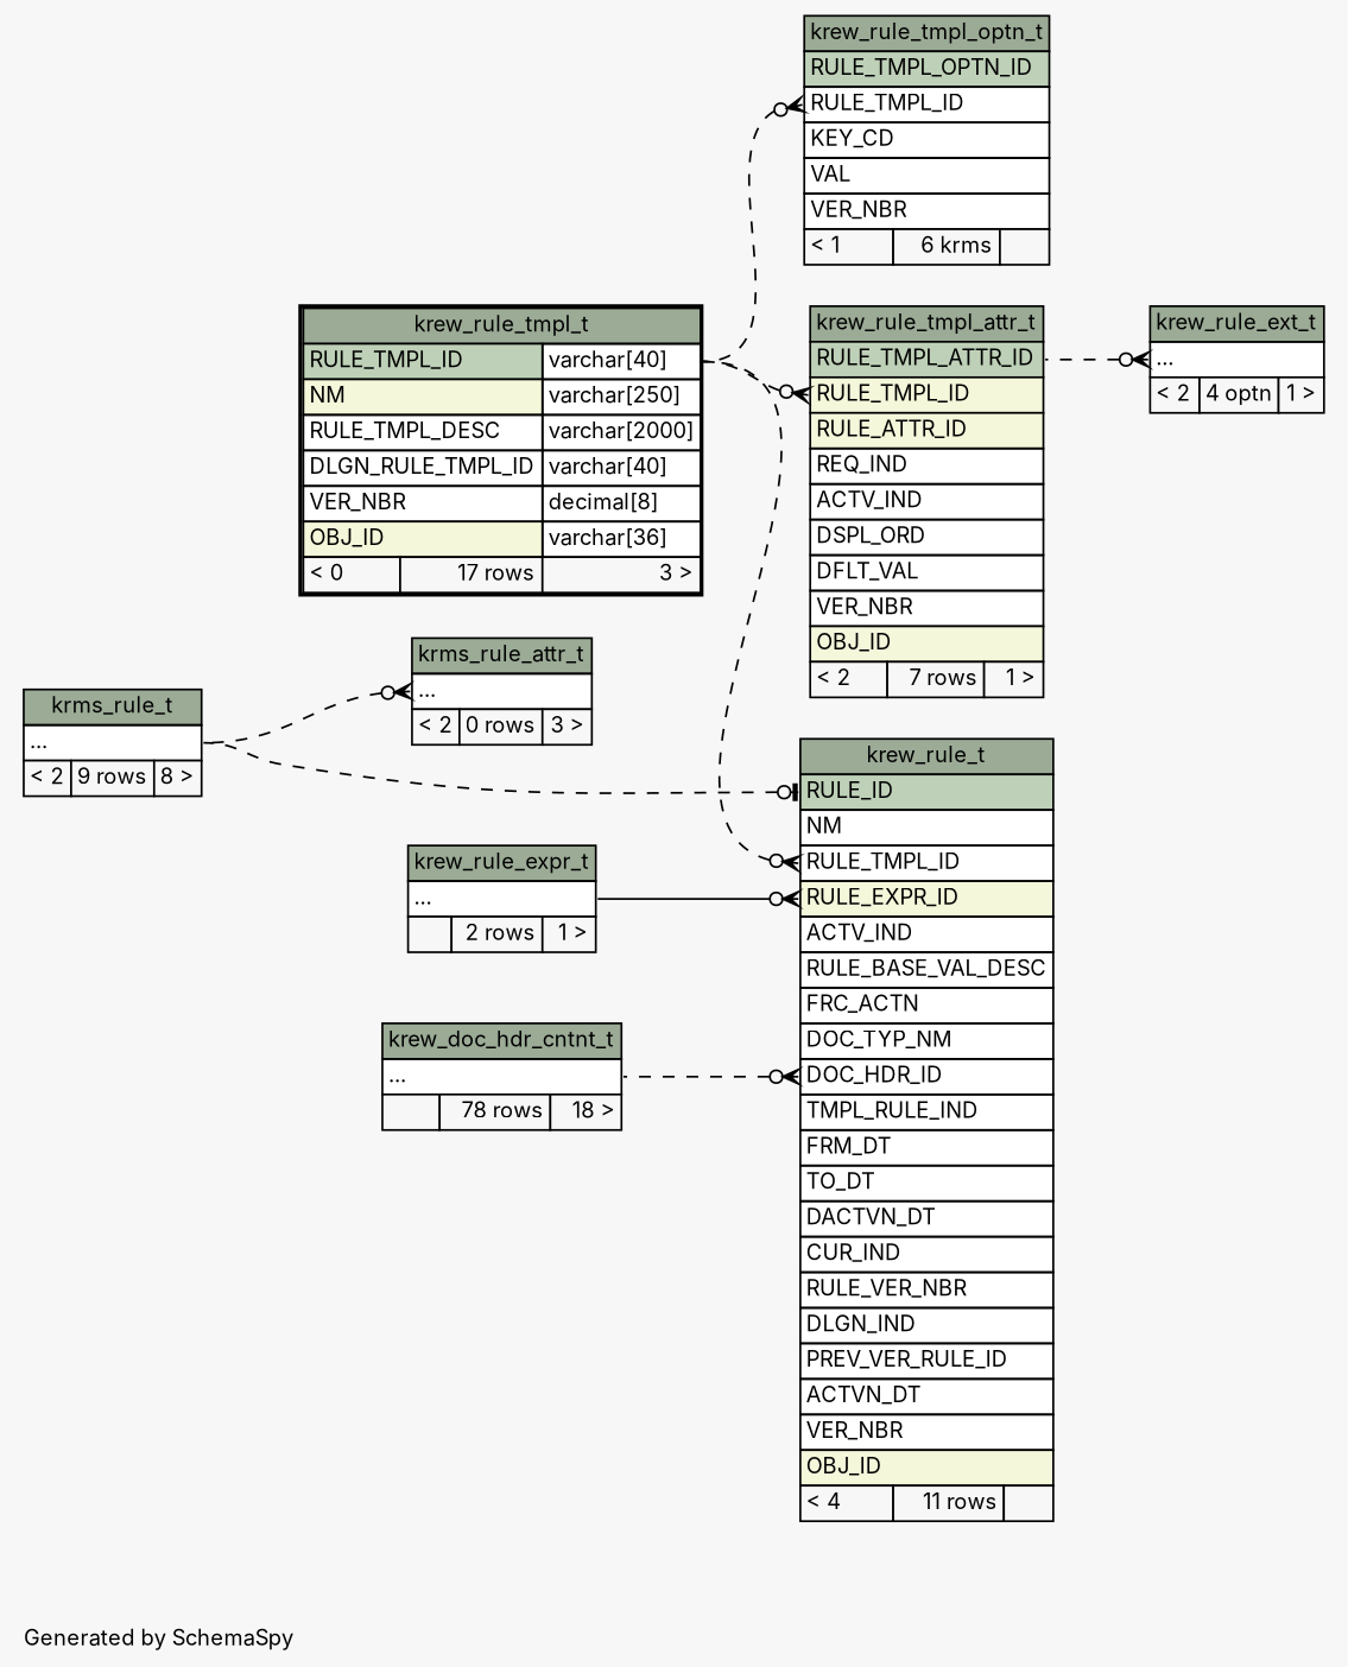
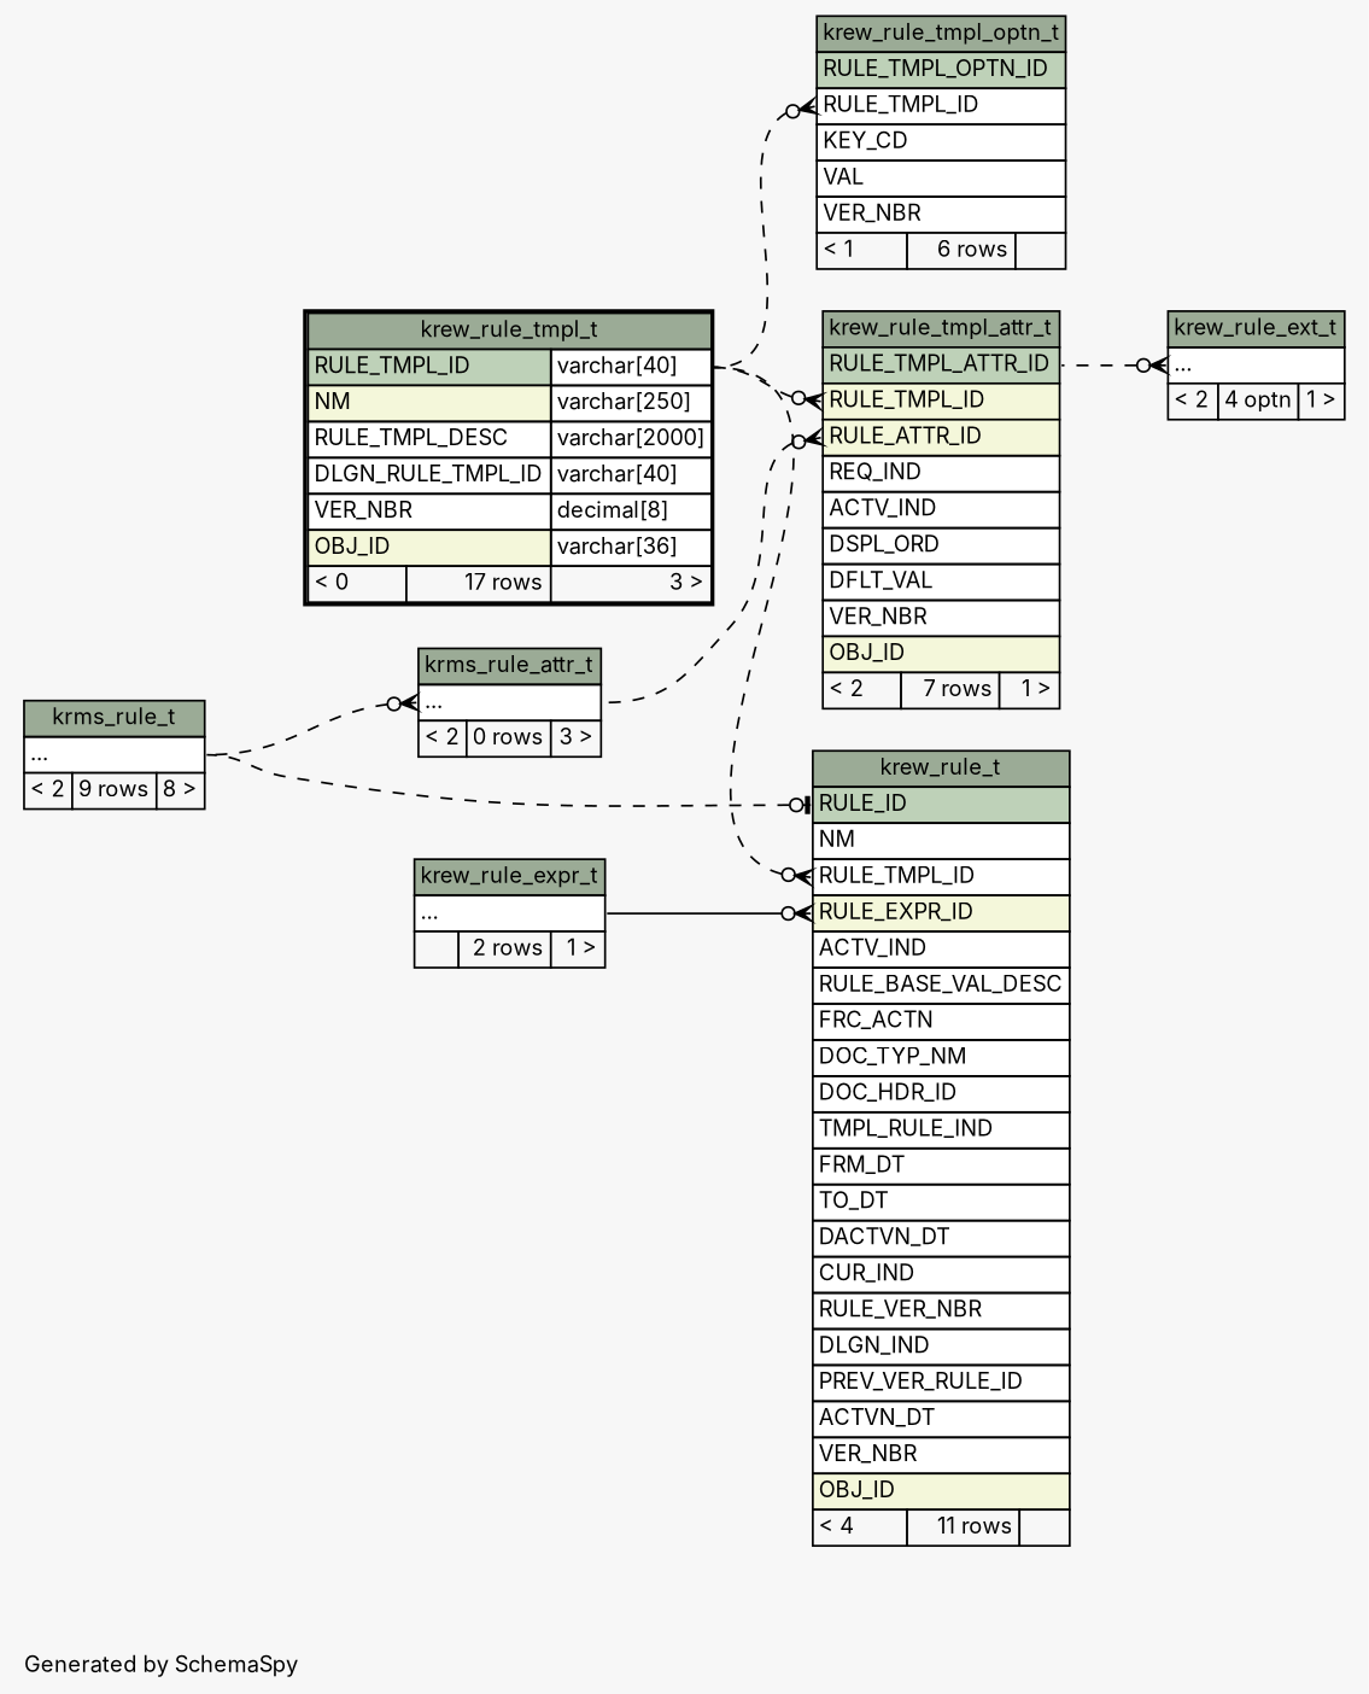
  digraph {
    bgcolor="#f7f7f7"
    fontname=Inter
    fontsize=11
    label="\nGenerated by SchemaSpy"
    labeljust=l
    nodesep=0.18
    rankdir=RL
    ranksep=0.46
    node [fontname=Inter fontsize=11 shape=plaintext]
    edge [arrowhead=none arrowsize=0.8 arrowtail=crowodot dir=back fontname=Inter headport="elipses:e" style=dashed tailport="RULE_TMPL_ID:w"]
    n1 [label=<     <TABLE BORDER="0" CELLBORDER="1" CELLSPACING="0" BGCOLOR="#ffffff">       <TR><TD COLSPAN="3" BGCOLOR="#9bab96" ALIGN="CENTER">krew_rule_ext_t</TD></TR>       <TR><TD PORT="elipses" COLSPAN="3" ALIGN="LEFT">...</TD></TR>       <TR><TD ALIGN="LEFT" BGCOLOR="#f7f7f7">&lt; 2</TD><TD ALIGN="RIGHT" BGCOLOR="#f7f7f7">4 optn</TD><TD ALIGN="RIGHT" BGCOLOR="#f7f7f7">1 &gt;</TD></TR>     </TABLE>>]
    n2 [label=<     <TABLE BORDER="0" CELLBORDER="1" CELLSPACING="0" BGCOLOR="#ffffff">       <TR><TD COLSPAN="3" BGCOLOR="#9bab96" ALIGN="CENTER">krew_rule_tmpl_attr_t</TD></TR>       <TR><TD PORT="RULE_TMPL_ATTR_ID" COLSPAN="3" BGCOLOR="#bed1b8" ALIGN="LEFT">RULE_TMPL_ATTR_ID</TD></TR>       <TR><TD PORT="RULE_TMPL_ID" COLSPAN="3" BGCOLOR="#f4f7da" ALIGN="LEFT">RULE_TMPL_ID</TD></TR>       <TR><TD PORT="RULE_ATTR_ID" COLSPAN="3" BGCOLOR="#f4f7da" ALIGN="LEFT">RULE_ATTR_ID</TD></TR>       <TR><TD PORT="REQ_IND" COLSPAN="3" ALIGN="LEFT">REQ_IND</TD></TR>       <TR><TD PORT="ACTV_IND" COLSPAN="3" ALIGN="LEFT">ACTV_IND</TD></TR>       <TR><TD PORT="DSPL_ORD" COLSPAN="3" ALIGN="LEFT">DSPL_ORD</TD></TR>       <TR><TD PORT="DFLT_VAL" COLSPAN="3" ALIGN="LEFT">DFLT_VAL</TD></TR>       <TR><TD PORT="VER_NBR" COLSPAN="3" ALIGN="LEFT">VER_NBR</TD></TR>       <TR><TD PORT="OBJ_ID" COLSPAN="3" BGCOLOR="#f4f7da" ALIGN="LEFT">OBJ_ID</TD></TR>       <TR><TD ALIGN="LEFT" BGCOLOR="#f7f7f7">&lt; 2</TD><TD ALIGN="RIGHT" BGCOLOR="#f7f7f7">7 rows</TD><TD ALIGN="RIGHT" BGCOLOR="#f7f7f7">1 &gt;</TD></TR>     </TABLE>>]
    n3 [label=<     <TABLE BORDER="0" CELLBORDER="1" CELLSPACING="0" BGCOLOR="#ffffff">       <TR><TD COLSPAN="3" BGCOLOR="#9bab96" ALIGN="CENTER">krms_rule_t</TD></TR>       <TR><TD PORT="elipses" COLSPAN="3" ALIGN="LEFT">...</TD></TR>       <TR><TD ALIGN="LEFT" BGCOLOR="#f7f7f7">&lt; 2</TD><TD ALIGN="RIGHT" BGCOLOR="#f7f7f7">9 rows</TD><TD ALIGN="RIGHT" BGCOLOR="#f7f7f7">8 &gt;</TD></TR>     </TABLE>>]
    n4 [label=<     <TABLE BORDER="2" CELLBORDER="1" CELLSPACING="0" BGCOLOR="#ffffff">       <TR><TD COLSPAN="3" BGCOLOR="#9bab96" ALIGN="CENTER">krew_rule_tmpl_t</TD></TR>       <TR><TD PORT="RULE_TMPL_ID" COLSPAN="2" BGCOLOR="#bed1b8" ALIGN="LEFT">RULE_TMPL_ID</TD><TD PORT="RULE_TMPL_ID.type" ALIGN="LEFT">varchar[40]</TD></TR>       <TR><TD PORT="NM" COLSPAN="2" BGCOLOR="#f4f7da" ALIGN="LEFT">NM</TD><TD PORT="NM.type" ALIGN="LEFT">varchar[250]</TD></TR>       <TR><TD PORT="RULE_TMPL_DESC" COLSPAN="2" ALIGN="LEFT">RULE_TMPL_DESC</TD><TD PORT="RULE_TMPL_DESC.type" ALIGN="LEFT">varchar[2000]</TD></TR>       <TR><TD PORT="DLGN_RULE_TMPL_ID" COLSPAN="2" ALIGN="LEFT">DLGN_RULE_TMPL_ID</TD><TD PORT="DLGN_RULE_TMPL_ID.type" ALIGN="LEFT">varchar[40]</TD></TR>       <TR><TD PORT="VER_NBR" COLSPAN="2" ALIGN="LEFT">VER_NBR</TD><TD PORT="VER_NBR.type" ALIGN="LEFT">decimal[8]</TD></TR>       <TR><TD PORT="OBJ_ID" COLSPAN="2" BGCOLOR="#f4f7da" ALIGN="LEFT">OBJ_ID</TD><TD PORT="OBJ_ID.type" ALIGN="LEFT">varchar[36]</TD></TR>       <TR><TD ALIGN="LEFT" BGCOLOR="#f7f7f7">&lt; 0</TD><TD ALIGN="RIGHT" BGCOLOR="#f7f7f7">17 rows</TD><TD ALIGN="RIGHT" BGCOLOR="#f7f7f7">3 &gt;</TD></TR>     </TABLE>>]
    n5 [label=<     <TABLE BORDER="0" CELLBORDER="1" CELLSPACING="0" BGCOLOR="#ffffff">       <TR><TD COLSPAN="3" BGCOLOR="#9bab96" ALIGN="CENTER">krms_rule_attr_t</TD></TR>       <TR><TD PORT="elipses" COLSPAN="3" ALIGN="LEFT">...</TD></TR>       <TR><TD ALIGN="LEFT" BGCOLOR="#f7f7f7">&lt; 2</TD><TD ALIGN="RIGHT" BGCOLOR="#f7f7f7">0 rows</TD><TD ALIGN="RIGHT" BGCOLOR="#f7f7f7">3 &gt;</TD></TR>     </TABLE>>]
    n6 [label=<     <TABLE BORDER="0" CELLBORDER="1" CELLSPACING="0" BGCOLOR="#ffffff">       <TR><TD COLSPAN="3" BGCOLOR="#9bab96" ALIGN="CENTER">krew_rule_t</TD></TR>       <TR><TD PORT="RULE_ID" COLSPAN="3" BGCOLOR="#bed1b8" ALIGN="LEFT">RULE_ID</TD></TR>       <TR><TD PORT="NM" COLSPAN="3" ALIGN="LEFT">NM</TD></TR>       <TR><TD PORT="RULE_TMPL_ID" COLSPAN="3" ALIGN="LEFT">RULE_TMPL_ID</TD></TR>       <TR><TD PORT="RULE_EXPR_ID" COLSPAN="3" BGCOLOR="#f4f7da" ALIGN="LEFT">RULE_EXPR_ID</TD></TR>       <TR><TD PORT="ACTV_IND" COLSPAN="3" ALIGN="LEFT">ACTV_IND</TD></TR>       <TR><TD PORT="RULE_BASE_VAL_DESC" COLSPAN="3" ALIGN="LEFT">RULE_BASE_VAL_DESC</TD></TR>       <TR><TD PORT="FRC_ACTN" COLSPAN="3" ALIGN="LEFT">FRC_ACTN</TD></TR>       <TR><TD PORT="DOC_TYP_NM" COLSPAN="3" ALIGN="LEFT">DOC_TYP_NM</TD></TR>       <TR><TD PORT="DOC_HDR_ID" COLSPAN="3" ALIGN="LEFT">DOC_HDR_ID</TD></TR>       <TR><TD PORT="TMPL_RULE_IND" COLSPAN="3" ALIGN="LEFT">TMPL_RULE_IND</TD></TR>       <TR><TD PORT="FRM_DT" COLSPAN="3" ALIGN="LEFT">FRM_DT</TD></TR>       <TR><TD PORT="TO_DT" COLSPAN="3" ALIGN="LEFT">TO_DT</TD></TR>       <TR><TD PORT="DACTVN_DT" COLSPAN="3" ALIGN="LEFT">DACTVN_DT</TD></TR>       <TR><TD PORT="CUR_IND" COLSPAN="3" ALIGN="LEFT">CUR_IND</TD></TR>       <TR><TD PORT="RULE_VER_NBR" COLSPAN="3" ALIGN="LEFT">RULE_VER_NBR</TD></TR>       <TR><TD PORT="DLGN_IND" COLSPAN="3" ALIGN="LEFT">DLGN_IND</TD></TR>       <TR><TD PORT="PREV_VER_RULE_ID" COLSPAN="3" ALIGN="LEFT">PREV_VER_RULE_ID</TD></TR>       <TR><TD PORT="ACTVN_DT" COLSPAN="3" ALIGN="LEFT">ACTVN_DT</TD></TR>       <TR><TD PORT="VER_NBR" COLSPAN="3" ALIGN="LEFT">VER_NBR</TD></TR>       <TR><TD PORT="OBJ_ID" COLSPAN="3" BGCOLOR="#f4f7da" ALIGN="LEFT">OBJ_ID</TD></TR>       <TR><TD ALIGN="LEFT" BGCOLOR="#f7f7f7">&lt; 4</TD><TD ALIGN="RIGHT" BGCOLOR="#f7f7f7">11 rows</TD><TD ALIGN="RIGHT" BGCOLOR="#f7f7f7">  </TD></TR>     </TABLE>>]
-   n7 [label=<     <TABLE BORDER="0" CELLBORDER="1" CELLSPACING="0" BGCOLOR="#ffffff">       <TR><TD COLSPAN="3" BGCOLOR="#9bab96" ALIGN="CENTER">krew_doc_hdr_cntnt_t</TD></TR>       <TR><TD PORT="elipses" COLSPAN="3" ALIGN="LEFT">...</TD></TR>       <TR><TD ALIGN="LEFT" BGCOLOR="#f7f7f7">  </TD><TD ALIGN="RIGHT" BGCOLOR="#f7f7f7">78 rows</TD><TD ALIGN="RIGHT" BGCOLOR="#f7f7f7">18 &gt;</TD></TR>     </TABLE>>]
    n8 [label=<     <TABLE BORDER="0" CELLBORDER="1" CELLSPACING="0" BGCOLOR="#ffffff">       <TR><TD COLSPAN="3" BGCOLOR="#9bab96" ALIGN="CENTER">krew_rule_expr_t</TD></TR>       <TR><TD PORT="elipses" COLSPAN="3" ALIGN="LEFT">...</TD></TR>       <TR><TD ALIGN="LEFT" BGCOLOR="#f7f7f7">  </TD><TD ALIGN="RIGHT" BGCOLOR="#f7f7f7">2 rows</TD><TD ALIGN="RIGHT" BGCOLOR="#f7f7f7">1 &gt;</TD></TR>     </TABLE>>]
-   n9 [label=<     <TABLE BORDER="0" CELLBORDER="1" CELLSPACING="0" BGCOLOR="#ffffff">       <TR><TD COLSPAN="3" BGCOLOR="#9bab96" ALIGN="CENTER">krew_rule_tmpl_optn_t</TD></TR>       <TR><TD PORT="RULE_TMPL_OPTN_ID" COLSPAN="3" BGCOLOR="#bed1b8" ALIGN="LEFT">RULE_TMPL_OPTN_ID</TD></TR>       <TR><TD PORT="RULE_TMPL_ID" COLSPAN="3" ALIGN="LEFT">RULE_TMPL_ID</TD></TR>       <TR><TD PORT="KEY_CD" COLSPAN="3" ALIGN="LEFT">KEY_CD</TD></TR>       <TR><TD PORT="VAL" COLSPAN="3" ALIGN="LEFT">VAL</TD></TR>       <TR><TD PORT="VER_NBR" COLSPAN="3" ALIGN="LEFT">VER_NBR</TD></TR>       <TR><TD ALIGN="LEFT" BGCOLOR="#f7f7f7">&lt; 1</TD><TD ALIGN="RIGHT" BGCOLOR="#f7f7f7">6 krms</TD><TD ALIGN="RIGHT" BGCOLOR="#f7f7f7">  </TD></TR>     </TABLE>>]
+   n9 [label=<     <TABLE BORDER="0" CELLBORDER="1" CELLSPACING="0" BGCOLOR="#ffffff">       <TR><TD COLSPAN="3" BGCOLOR="#9bab96" ALIGN="CENTER">krew_rule_tmpl_optn_t</TD></TR>       <TR><TD PORT="RULE_TMPL_OPTN_ID" COLSPAN="3" BGCOLOR="#bed1b8" ALIGN="LEFT">RULE_TMPL_OPTN_ID</TD></TR>       <TR><TD PORT="RULE_TMPL_ID" COLSPAN="3" ALIGN="LEFT">RULE_TMPL_ID</TD></TR>       <TR><TD PORT="KEY_CD" COLSPAN="3" ALIGN="LEFT">KEY_CD</TD></TR>       <TR><TD PORT="VAL" COLSPAN="3" ALIGN="LEFT">VAL</TD></TR>       <TR><TD PORT="VER_NBR" COLSPAN="3" ALIGN="LEFT">VER_NBR</TD></TR>       <TR><TD ALIGN="LEFT" BGCOLOR="#f7f7f7">&lt; 1</TD><TD ALIGN="RIGHT" BGCOLOR="#f7f7f7">6 rows</TD><TD ALIGN="RIGHT" BGCOLOR="#f7f7f7">  </TD></TR>     </TABLE>>]
    n1 -> n2 [headport="RULE_TMPL_ATTR_ID:e" tailport="elipses:w"]
    n2 -> n4 [headport="RULE_TMPL_ID.type:e"]
+   n2 -> n5 [tailport="RULE_ATTR_ID:w"]
    n5 -> n3 [tailport="elipses:w"]
    n6 -> n3 [arrowtail=teeodot tailport="RULE_ID:w"]
    n6 -> n4 [headport="RULE_TMPL_ID.type:e"]
-   n6 -> n7 [tailport="DOC_HDR_ID:w"]
    n6 -> n8 [tailport="RULE_EXPR_ID:w" style=""]
    n9 -> n4 [headport="RULE_TMPL_ID.type:e"]
  }
